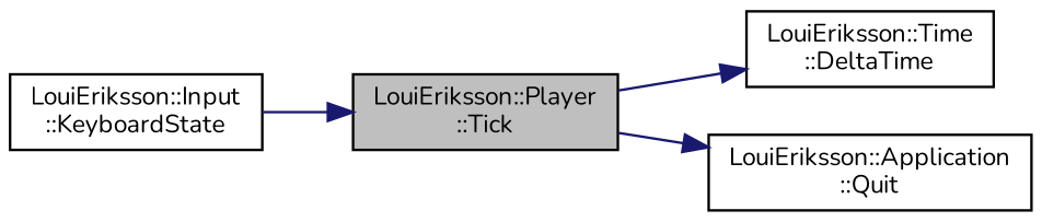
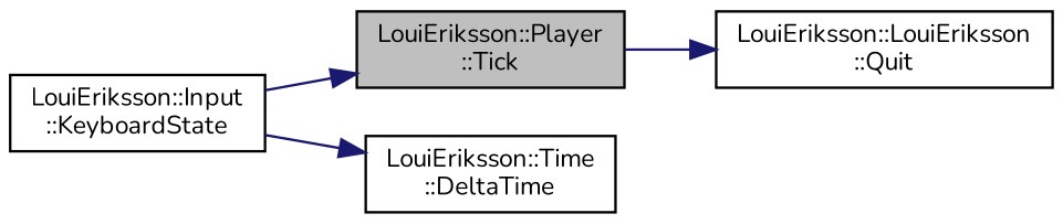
  digraph {
    fontname=Nunito
    rankdir=LR
    node [color=black fillcolor=white fontname=Nunito fontsize=10 shape=record style=filled]
    edge [color=midnightblue fontname=Nunito fontsize=10 labelfontname=Helvetica labelfontsize=10 style=solid]
    n1 [fillcolor=grey75 fontcolor=black height=0.2 label="LouiEriksson::Player\l::Tick" width=0.4]
    n2 [height=0.2 label="LouiEriksson::Time\l::DeltaTime" width=0.4]
-   n3 [height=0.2 label="LouiEriksson::Application\l::Quit" width=0.4]
+   n3 [height=0.2 label="LouiEriksson::LouiEriksson\l::Quit" width=0.4]
    n4 [height=0.2 label="LouiEriksson::Input\l::KeyboardState" width=0.4]
-   n1 -> n2
+   n4 -> n2
    n1 -> n3
    n4 -> n1
  }
